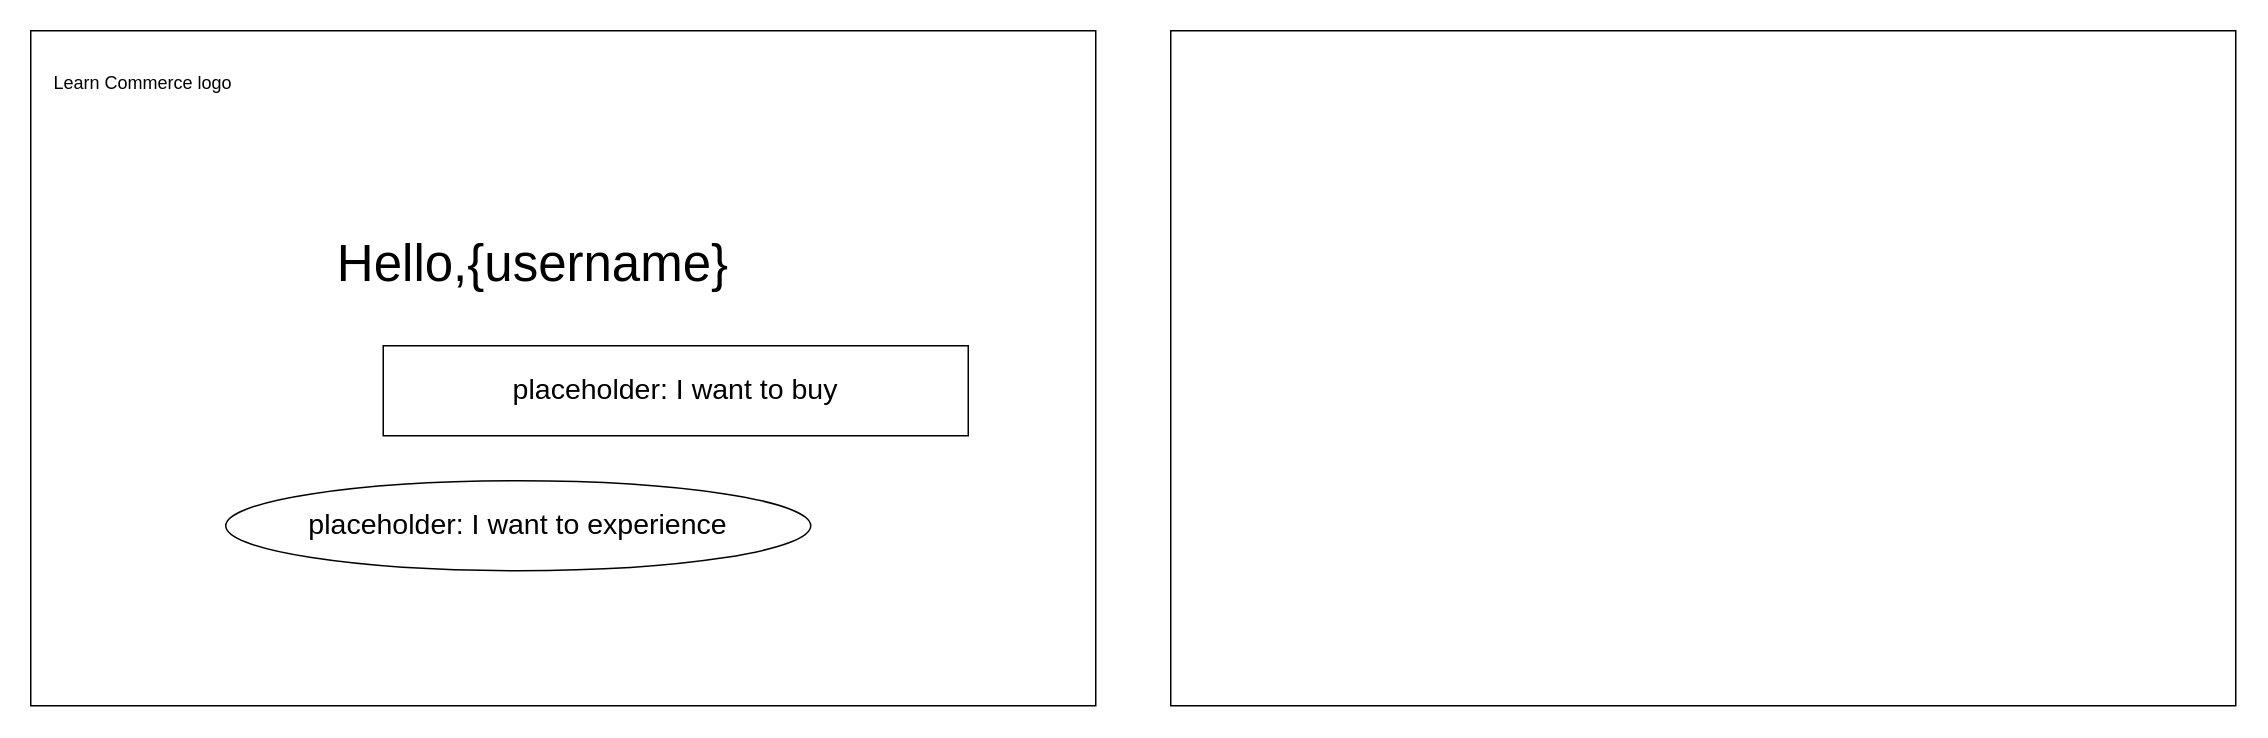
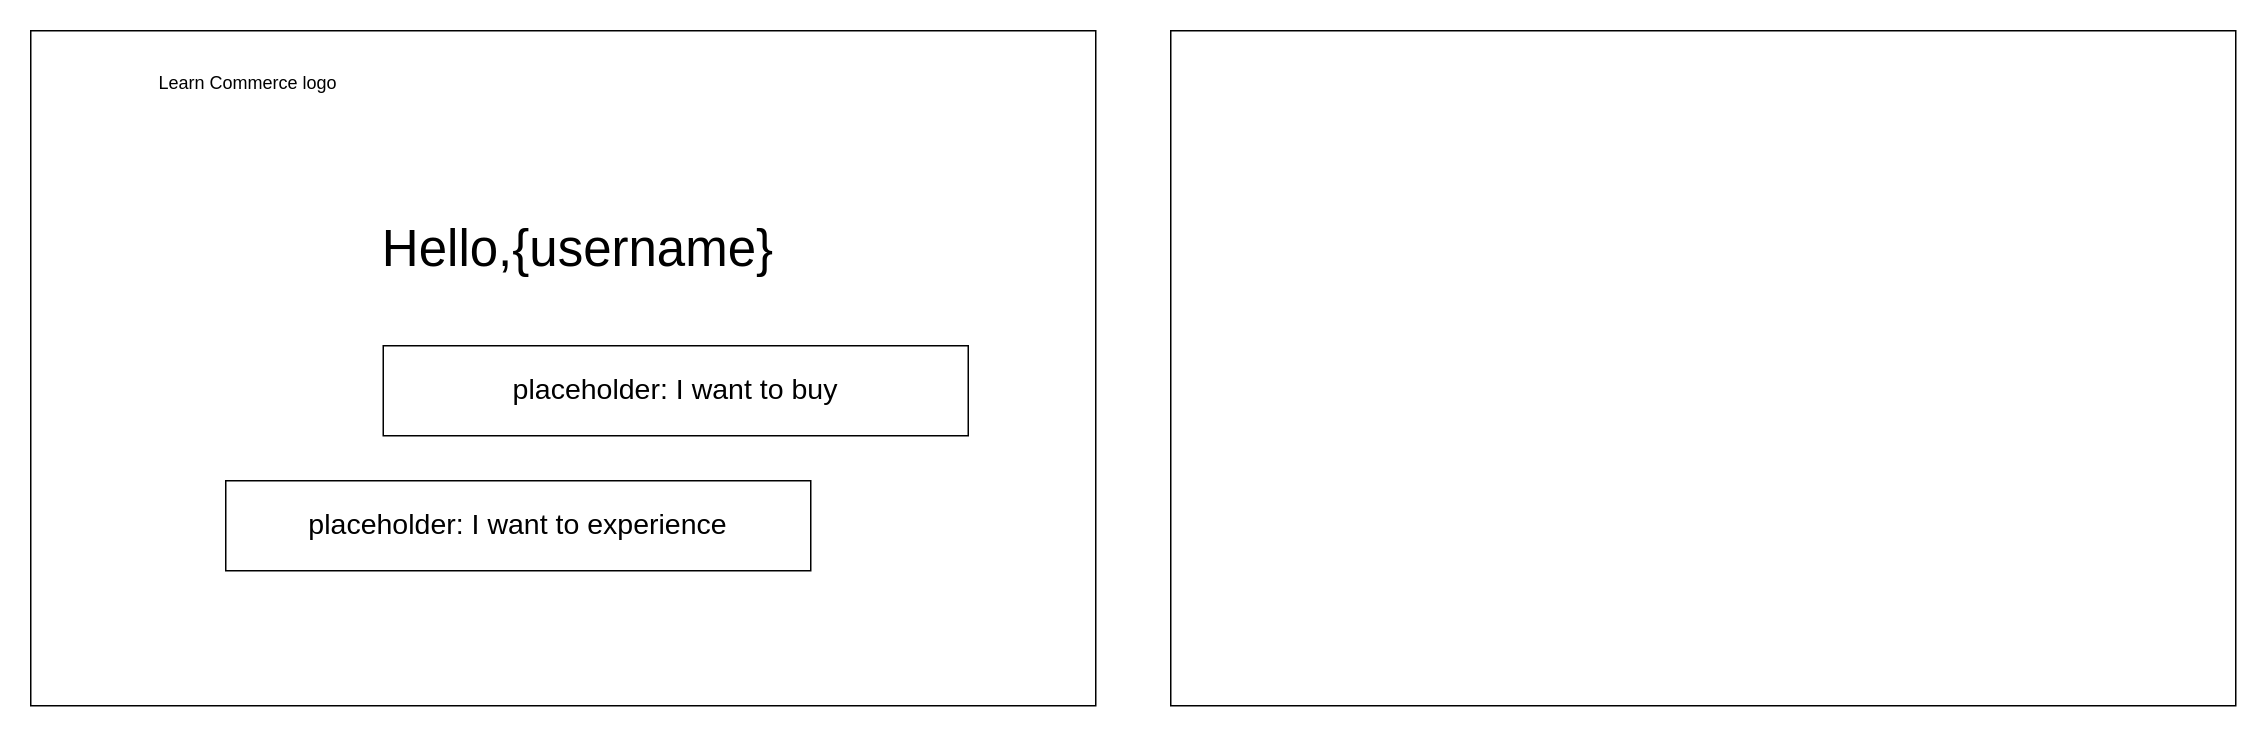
  <mxCell id="0" />
  <mxCell id="1" parent="0" />
  <mxCell id="2" value="" style="rounded=0;whiteSpace=wrap;html=1;" parent="1" vertex="1"><mxGeometry x="20" y="20" width="710" height="450" as="geometry" /></mxCell>
- <mxCell id="3" value="Learn Commerce logo" style="text;html=1;strokeColor=none;fillColor=none;align=center;verticalAlign=middle;whiteSpace=wrap;rounded=0;" parent="1" vertex="1"><mxGeometry x="30" y="40" width="130" height="30" as="geometry" /></mxCell>
- <mxCell id="4" value="Hello,{username}" style="text;html=1;strokeColor=none;fillColor=none;align=center;verticalAlign=middle;whiteSpace=wrap;rounded=0;fontSize=34;" parent="1" vertex="1"><mxGeometry x="200" y="160" width="310" height="30" as="geometry" /></mxCell>
+ <mxCell id="3" value="Learn Commerce logo" style="text;html=1;strokeColor=none;fillColor=none;align=center;verticalAlign=middle;whiteSpace=wrap;rounded=0;" parent="1" vertex="1"><mxGeometry x="100" y="40" width="130" height="30" as="geometry" /></mxCell>
+ <mxCell id="4" value="Hello,{username}" style="text;html=1;strokeColor=none;fillColor=none;align=center;verticalAlign=middle;whiteSpace=wrap;rounded=0;fontSize=34;" parent="1" vertex="1"><mxGeometry x="230" y="150" width="310" height="30" as="geometry" /></mxCell>
  <mxCell id="5" value="placeholder: I want to buy" style="rounded=0;whiteSpace=wrap;html=1;fontSize=19;" parent="1" vertex="1"><mxGeometry x="255" y="230" width="390" height="60" as="geometry" /></mxCell>
  <mxCell id="6" value="" style="rounded=0;whiteSpace=wrap;html=1;" parent="1" vertex="1"><mxGeometry x="780" y="20" width="710" height="450" as="geometry" /></mxCell>
- <mxCell id="7" value="placeholder: I want to experience" style="ellipse;whiteSpace=wrap;html=1;fontSize=19;" parent="1" vertex="1"><mxGeometry x="150" y="320" width="390" height="60" as="geometry" /></mxCell>
+ <mxCell id="7" value="placeholder: I want to experience" style="rounded=0;whiteSpace=wrap;html=1;fontSize=19;" parent="1" vertex="1"><mxGeometry x="150" y="320" width="390" height="60" as="geometry" /></mxCell>
